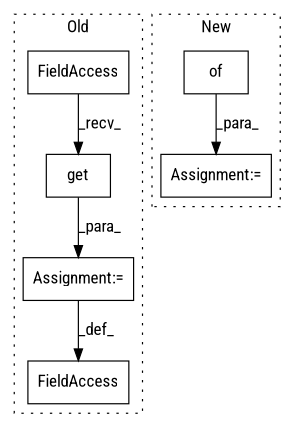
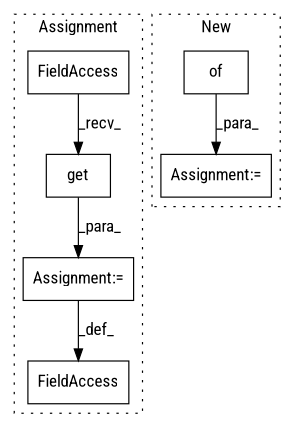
  digraph {
    fontname="Roboto Condensed"
    node [a=32 l=1 shape=box fontname="Roboto Condensed"]
    edge [fontname="Roboto Condensed"]
    n1 [l="4,1" label=get s="3275,3297"]
    n2 [a=7 label="Assignment:=" s=3263]
    n3 [a=22 l=10 label=FieldAccess s=3264]
    n4 [a=22 l=28 label=FieldAccess s=3372]
    n5 [l=4 label=of s=3393]
    n6 [a=7 label="Assignment:=" s=3388]
    subgraph cluster_1 {
-     label=Old
+     label=Assignment
      style=dotted
      n1
      n2
      n3
      n4
    }
    subgraph cluster_2 {
      label=New
      style=dotted
      n5
      n6
    }
    n1 -> n2 [label=_para_]
    n2 -> n4 [label=_def_]
    n3 -> n1 [label=_recv_]
    n5 -> n6 [label=_para_]
  }
